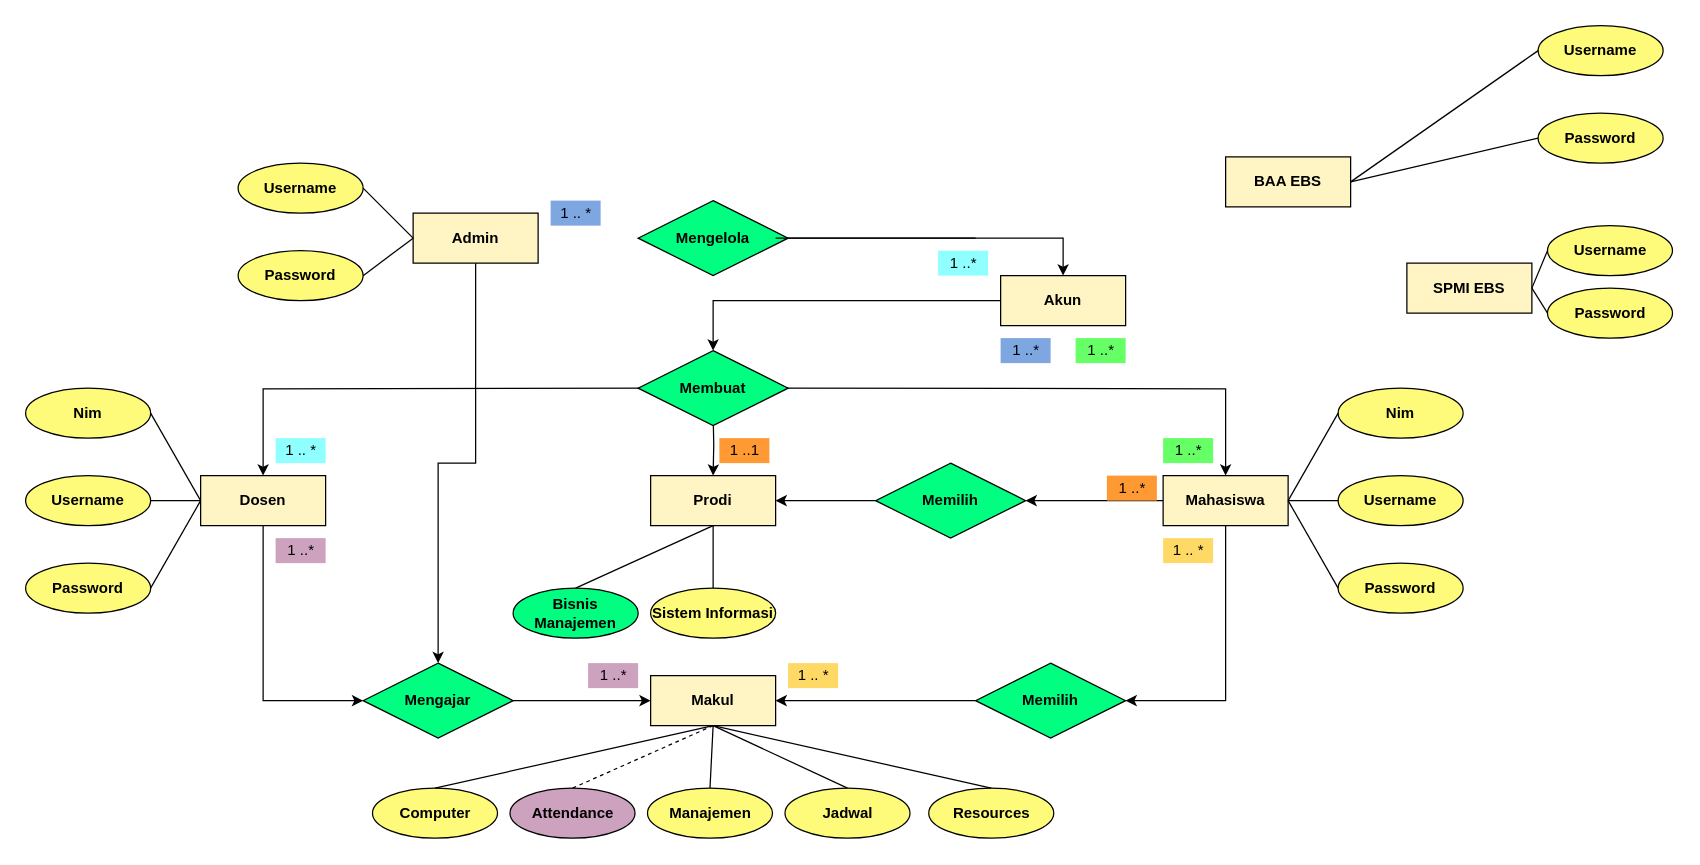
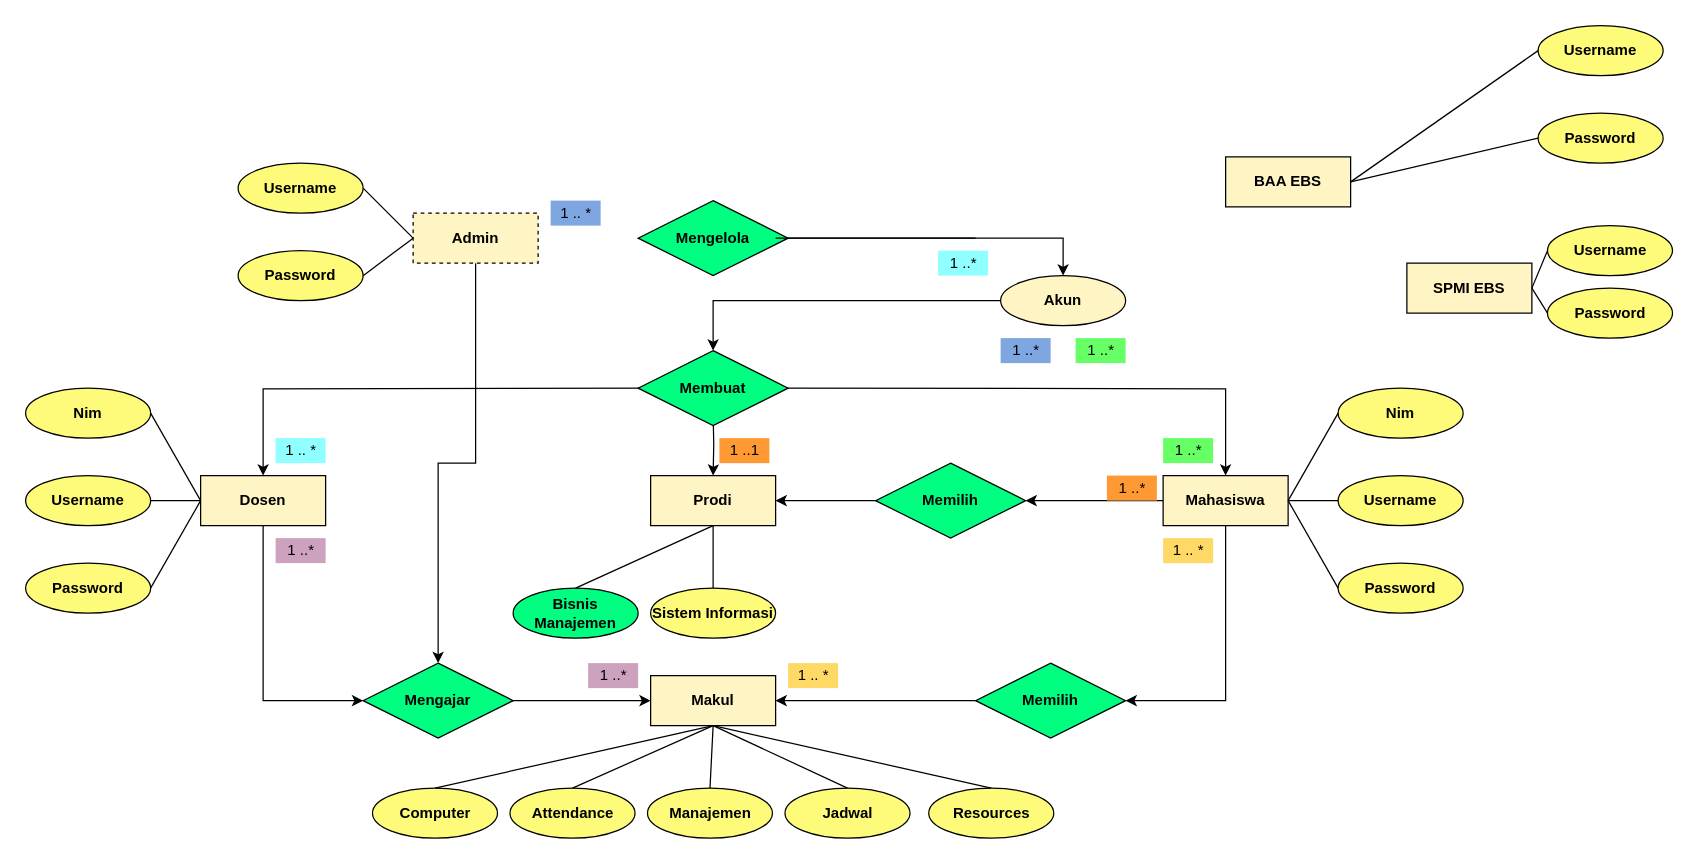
  <mxCell id="0" />
  <mxCell id="1" parent="0" />
  <mxCell id="2" value="Bisnis Manajemen" style="ellipse;whiteSpace=wrap;html=1;align=center;fontStyle=1;fillColor=#00ff80;" parent="1" vertex="1"><mxGeometry x="410" y="470" width="100" height="40" as="geometry" /></mxCell>
  <mxCell id="3" value="Sistem Informasi" style="ellipse;whiteSpace=wrap;html=1;align=center;fontStyle=1;fillColor=#FFFB7A;" parent="1" vertex="1"><mxGeometry x="520" y="470" width="100" height="40" as="geometry" /></mxCell>
  <mxCell id="4" value="Prodi" style="whiteSpace=wrap;html=1;align=center;fontStyle=1;fillColor=#FFF4C3;" parent="1" vertex="1"><mxGeometry x="520" y="380" width="100" height="40" as="geometry" /></mxCell>
  <mxCell id="5" style="edgeStyle=orthogonalEdgeStyle;rounded=0;orthogonalLoop=1;jettySize=auto;html=1;fontStyle=1" parent="1" source="6" target="12" edge="1"><mxGeometry relative="1" as="geometry"><mxPoint x="290" y="570" as="targetPoint" /><Array as="points"><mxPoint x="210" y="560" /></Array></mxGeometry></mxCell>
  <mxCell id="6" value="Dosen" style="whiteSpace=wrap;html=1;align=center;fontStyle=1;fillColor=#FFF4C3;" parent="1" vertex="1"><mxGeometry x="160" y="380" width="100" height="40" as="geometry" /></mxCell>
  <mxCell id="7" style="edgeStyle=orthogonalEdgeStyle;rounded=0;orthogonalLoop=1;jettySize=auto;html=1;entryX=1;entryY=0.5;entryDx=0;entryDy=0;fontStyle=1" parent="1" source="13" target="10" edge="1"><mxGeometry relative="1" as="geometry"><Array as="points" /></mxGeometry></mxCell>
  <mxCell id="8" style="edgeStyle=orthogonalEdgeStyle;rounded=0;orthogonalLoop=1;jettySize=auto;html=1;entryX=1;entryY=0.5;entryDx=0;entryDy=0;fontStyle=1" parent="1" source="9" target="26" edge="1"><mxGeometry relative="1" as="geometry"><mxPoint x="830" y="420" as="targetPoint" /></mxGeometry></mxCell>
  <mxCell id="9" value="Mahasiswa" style="whiteSpace=wrap;html=1;align=center;fontStyle=1;fillColor=#FFF4C3;" parent="1" vertex="1"><mxGeometry x="930" y="380" width="100" height="40" as="geometry" /></mxCell>
  <mxCell id="10" value="Makul" style="whiteSpace=wrap;html=1;align=center;fontStyle=1;fillColor=#FFF4C3;" parent="1" vertex="1"><mxGeometry x="520" y="540" width="100" height="40" as="geometry" /></mxCell>
  <mxCell id="11" style="edgeStyle=orthogonalEdgeStyle;rounded=0;orthogonalLoop=1;jettySize=auto;html=1;fontStyle=1" parent="1" source="12" target="10" edge="1"><mxGeometry relative="1" as="geometry" /></mxCell>
  <mxCell id="12" value="Mengajar" style="shape=rhombus;perimeter=rhombusPerimeter;whiteSpace=wrap;html=1;align=center;fontStyle=1;fillColor=#00FF80;" parent="1" vertex="1"><mxGeometry x="290" y="530" width="120" height="60" as="geometry" /></mxCell>
  <mxCell id="13" value="Memilih" style="shape=rhombus;perimeter=rhombusPerimeter;whiteSpace=wrap;html=1;align=center;fontStyle=1;fillColor=#00FF80;" parent="1" vertex="1"><mxGeometry x="780" y="530" width="120" height="60" as="geometry" /></mxCell>
  <mxCell id="14" style="edgeStyle=orthogonalEdgeStyle;rounded=0;orthogonalLoop=1;jettySize=auto;html=1;entryX=1;entryY=0.5;entryDx=0;entryDy=0;fontStyle=1" parent="1" source="9" target="13" edge="1"><mxGeometry relative="1" as="geometry"><mxPoint x="980" y="440" as="sourcePoint" /><mxPoint x="620" y="560" as="targetPoint" /><Array as="points"><mxPoint x="980" y="560" /></Array></mxGeometry></mxCell>
  <mxCell id="15" value="Jadwal" style="ellipse;whiteSpace=wrap;html=1;align=center;fontStyle=1;fillColor=#FFFB7A;" parent="1" vertex="1"><mxGeometry x="627.5" y="630" width="100" height="40" as="geometry" /></mxCell>
- <mxCell id="16" value="Attendance" style="ellipse;whiteSpace=wrap;html=1;align=center;fontStyle=1;fillColor=#cda2be;" parent="1" vertex="1"><mxGeometry x="407.5" y="630" width="100" height="40" as="geometry" /></mxCell>
+ <mxCell id="16" value="Attendance" style="ellipse;whiteSpace=wrap;html=1;align=center;fontStyle=1;fillColor=#FFFB7A;" parent="1" vertex="1"><mxGeometry x="407.5" y="630" width="100" height="40" as="geometry" /></mxCell>
  <mxCell id="17" value="Manajemen" style="ellipse;whiteSpace=wrap;html=1;align=center;fontStyle=1;fillColor=#FFFB7A;" parent="1" vertex="1"><mxGeometry x="517.5" y="630" width="100" height="40" as="geometry" /></mxCell>
  <mxCell id="18" value="Computer" style="ellipse;whiteSpace=wrap;html=1;align=center;fontStyle=1;fillColor=#FFFB7A;" parent="1" vertex="1"><mxGeometry x="297.5" y="630" width="100" height="40" as="geometry" /></mxCell>
  <mxCell id="19" value="" style="endArrow=none;html=1;rounded=0;entryX=0.5;entryY=0;entryDx=0;entryDy=0;exitX=0.5;exitY=1;exitDx=0;exitDy=0;fontStyle=1" parent="1" source="10" target="18" edge="1"><mxGeometry relative="1" as="geometry"><mxPoint x="560" y="540" as="sourcePoint" /><mxPoint x="720" y="540" as="targetPoint" /></mxGeometry></mxCell>
- <mxCell id="20" value="" style="endArrow=none;html=1;rounded=0;entryX=0.5;entryY=0;entryDx=0;entryDy=0;exitX=0.5;exitY=1;exitDx=0;exitDy=0;fontStyle=1;dashed=1;" parent="1" source="10" target="16" edge="1"><mxGeometry relative="1" as="geometry"><mxPoint x="560" y="540" as="sourcePoint" /><mxPoint x="720" y="540" as="targetPoint" /></mxGeometry></mxCell>
+ <mxCell id="20" value="" style="endArrow=none;html=1;rounded=0;entryX=0.5;entryY=0;entryDx=0;entryDy=0;exitX=0.5;exitY=1;exitDx=0;exitDy=0;fontStyle=1" parent="1" source="10" target="16" edge="1"><mxGeometry relative="1" as="geometry"><mxPoint x="560" y="540" as="sourcePoint" /><mxPoint x="720" y="540" as="targetPoint" /></mxGeometry></mxCell>
  <mxCell id="21" value="" style="endArrow=none;html=1;rounded=0;entryX=0.5;entryY=0;entryDx=0;entryDy=0;exitX=0.5;exitY=1;exitDx=0;exitDy=0;fontStyle=1" parent="1" source="10" target="17" edge="1"><mxGeometry relative="1" as="geometry"><mxPoint x="560" y="540" as="sourcePoint" /><mxPoint x="720" y="540" as="targetPoint" /></mxGeometry></mxCell>
  <mxCell id="22" value="" style="endArrow=none;html=1;rounded=0;entryX=0.5;entryY=0;entryDx=0;entryDy=0;exitX=0.5;exitY=1;exitDx=0;exitDy=0;fontStyle=1" parent="1" source="10" target="15" edge="1"><mxGeometry relative="1" as="geometry"><mxPoint x="560" y="540" as="sourcePoint" /><mxPoint x="720" y="540" as="targetPoint" /></mxGeometry></mxCell>
  <mxCell id="23" value="" style="endArrow=none;html=1;rounded=0;exitX=0.5;exitY=1;exitDx=0;exitDy=0;entryX=0.5;entryY=0;entryDx=0;entryDy=0;fontStyle=1" parent="1" source="4" target="2" edge="1"><mxGeometry relative="1" as="geometry"><mxPoint x="560" y="570" as="sourcePoint" /><mxPoint x="460" y="500" as="targetPoint" /></mxGeometry></mxCell>
  <mxCell id="24" value="" style="endArrow=none;html=1;rounded=0;fontStyle=1" parent="1" source="4" edge="1"><mxGeometry relative="1" as="geometry"><mxPoint x="570" y="470" as="sourcePoint" /><mxPoint x="570" y="470" as="targetPoint" /></mxGeometry></mxCell>
  <mxCell id="25" style="edgeStyle=orthogonalEdgeStyle;rounded=0;orthogonalLoop=1;jettySize=auto;html=1;entryX=1;entryY=0.5;entryDx=0;entryDy=0;fontStyle=1" parent="1" source="26" target="4" edge="1"><mxGeometry relative="1" as="geometry" /></mxCell>
  <mxCell id="26" value="Memilih" style="shape=rhombus;perimeter=rhombusPerimeter;whiteSpace=wrap;html=1;align=center;fontStyle=1;fillColor=#00FF80;" parent="1" vertex="1"><mxGeometry x="700" y="370" width="120" height="60" as="geometry" /></mxCell>
  <mxCell id="27" value="Password" style="ellipse;whiteSpace=wrap;html=1;align=center;fontStyle=1;fillColor=#FFFB7A;" parent="1" vertex="1"><mxGeometry x="1070" y="450" width="100" height="40" as="geometry" /></mxCell>
  <mxCell id="28" value="Username" style="ellipse;whiteSpace=wrap;html=1;align=center;fontStyle=1;fillColor=#FFFB7A;" parent="1" vertex="1"><mxGeometry x="1070" y="380" width="100" height="40" as="geometry" /></mxCell>
  <mxCell id="29" value="Nim" style="ellipse;whiteSpace=wrap;html=1;align=center;fontStyle=1;fillColor=#FFFB7A;" parent="1" vertex="1"><mxGeometry x="1070" y="310" width="100" height="40" as="geometry" /></mxCell>
  <mxCell id="30" value="Password" style="ellipse;whiteSpace=wrap;html=1;align=center;fontStyle=1;fillColor=#FFFB7A;" parent="1" vertex="1"><mxGeometry x="20" y="450" width="100" height="40" as="geometry" /></mxCell>
  <mxCell id="31" value="Username" style="ellipse;whiteSpace=wrap;html=1;align=center;fontStyle=1;fillColor=#FFFB7A;" parent="1" vertex="1"><mxGeometry x="20" y="380" width="100" height="40" as="geometry" /></mxCell>
  <mxCell id="32" value="Nim" style="ellipse;whiteSpace=wrap;html=1;align=center;fontStyle=1;fillColor=#FFFB7A;" parent="1" vertex="1"><mxGeometry x="20" y="310" width="100" height="40" as="geometry" /></mxCell>
  <mxCell id="33" style="edgeStyle=orthogonalEdgeStyle;rounded=0;orthogonalLoop=1;jettySize=auto;html=1;entryX=0.5;entryY=0;entryDx=0;entryDy=0;fontStyle=1" parent="1" target="6" edge="1"><mxGeometry relative="1" as="geometry"><mxPoint x="520" y="310" as="sourcePoint" /></mxGeometry></mxCell>
  <mxCell id="34" style="edgeStyle=orthogonalEdgeStyle;rounded=0;orthogonalLoop=1;jettySize=auto;html=1;entryX=0.5;entryY=0;entryDx=0;entryDy=0;fontStyle=1" parent="1" target="9" edge="1"><mxGeometry relative="1" as="geometry"><mxPoint x="620" y="310" as="sourcePoint" /></mxGeometry></mxCell>
  <mxCell id="35" style="edgeStyle=orthogonalEdgeStyle;rounded=0;orthogonalLoop=1;jettySize=auto;html=1;entryX=0.5;entryY=0;entryDx=0;entryDy=0;fontStyle=1" parent="1" target="4" edge="1"><mxGeometry relative="1" as="geometry"><mxPoint x="570" y="330" as="sourcePoint" /></mxGeometry></mxCell>
  <mxCell id="36" value="Membuat" style="shape=rhombus;perimeter=rhombusPerimeter;whiteSpace=wrap;html=1;align=center;fontStyle=1;fillColor=#00FF80;" parent="1" vertex="1"><mxGeometry x="510" y="280" width="120" height="60" as="geometry" /></mxCell>
  <mxCell id="37" value="" style="endArrow=none;html=1;rounded=0;exitX=1;exitY=0.5;exitDx=0;exitDy=0;entryX=0;entryY=0.5;entryDx=0;entryDy=0;fontStyle=1" parent="1" source="32" target="6" edge="1"><mxGeometry relative="1" as="geometry"><mxPoint x="560" y="430" as="sourcePoint" /><mxPoint x="720" y="430" as="targetPoint" /></mxGeometry></mxCell>
  <mxCell id="38" value="" style="endArrow=none;html=1;rounded=0;entryX=1;entryY=0.5;entryDx=0;entryDy=0;exitX=0;exitY=0.5;exitDx=0;exitDy=0;fontStyle=1" parent="1" source="6" target="31" edge="1"><mxGeometry relative="1" as="geometry"><mxPoint x="560" y="430" as="sourcePoint" /><mxPoint x="720" y="430" as="targetPoint" /></mxGeometry></mxCell>
  <mxCell id="39" value="" style="endArrow=none;html=1;rounded=0;entryX=1;entryY=0.5;entryDx=0;entryDy=0;exitX=0;exitY=0.5;exitDx=0;exitDy=0;fontStyle=1" parent="1" source="6" target="30" edge="1"><mxGeometry relative="1" as="geometry"><mxPoint x="170" y="410" as="sourcePoint" /><mxPoint x="130" y="410" as="targetPoint" /></mxGeometry></mxCell>
  <mxCell id="40" value="" style="endArrow=none;html=1;rounded=0;entryX=0;entryY=0.5;entryDx=0;entryDy=0;exitX=1;exitY=0.5;exitDx=0;exitDy=0;fontStyle=1" parent="1" source="9" target="28" edge="1"><mxGeometry relative="1" as="geometry"><mxPoint x="180" y="420" as="sourcePoint" /><mxPoint x="140" y="420" as="targetPoint" /></mxGeometry></mxCell>
  <mxCell id="41" value="" style="endArrow=none;html=1;rounded=0;entryX=0;entryY=0.5;entryDx=0;entryDy=0;exitX=1;exitY=0.5;exitDx=0;exitDy=0;fontStyle=1" parent="1" source="9" target="27" edge="1"><mxGeometry relative="1" as="geometry"><mxPoint x="1020" y="400" as="sourcePoint" /><mxPoint x="1080" y="410" as="targetPoint" /></mxGeometry></mxCell>
  <mxCell id="42" value="" style="endArrow=none;html=1;rounded=0;entryX=0;entryY=0.5;entryDx=0;entryDy=0;exitX=1;exitY=0.5;exitDx=0;exitDy=0;fontStyle=1" parent="1" source="9" target="29" edge="1"><mxGeometry relative="1" as="geometry"><mxPoint x="1050" y="420" as="sourcePoint" /><mxPoint x="1090" y="420" as="targetPoint" /></mxGeometry></mxCell>
  <mxCell id="43" style="edgeStyle=orthogonalEdgeStyle;rounded=0;orthogonalLoop=1;jettySize=auto;html=1;entryX=0.5;entryY=0;entryDx=0;entryDy=0;" edge="1" parent="1" source="44" target="36"><mxGeometry relative="1" as="geometry" /></mxCell>
- <mxCell id="44" value="Akun" style="whiteSpace=wrap;html=1;align=center;fontStyle=1;fillColor=#FFF4C3;" parent="1" vertex="1"><mxGeometry x="800" y="220" width="100" height="40" as="geometry" /></mxCell>
+ <mxCell id="44" value="Akun" style="ellipse;whiteSpace=wrap;html=1;align=center;fontStyle=1;fillColor=#FFF4C3;" parent="1" vertex="1"><mxGeometry x="800" y="220" width="100" height="40" as="geometry" /></mxCell>
  <mxCell id="45" style="edgeStyle=orthogonalEdgeStyle;rounded=0;orthogonalLoop=1;jettySize=auto;html=1;fontStyle=1;" edge="1" parent="1" source="46" target="12"><mxGeometry relative="1" as="geometry"><mxPoint x="550" y="190" as="targetPoint" /></mxGeometry></mxCell>
- <mxCell id="46" value="Admin" style="whiteSpace=wrap;html=1;align=center;fontStyle=1;fillColor=#FFF4C3;" parent="1" vertex="1"><mxGeometry x="330" y="170" width="100" height="40" as="geometry" /></mxCell>
+ <mxCell id="46" value="Admin" style="whiteSpace=wrap;html=1;align=center;fontStyle=1;fillColor=#FFF4C3;dashed=1;" parent="1" vertex="1"><mxGeometry x="330" y="170" width="100" height="40" as="geometry" /></mxCell>
  <mxCell id="47" style="edgeStyle=orthogonalEdgeStyle;rounded=0;orthogonalLoop=1;jettySize=auto;html=1;entryX=0.5;entryY=0;entryDx=0;entryDy=0;fontStyle=1" edge="1" parent="1" source="48" target="44"><mxGeometry relative="1" as="geometry" /></mxCell>
  <mxCell id="48" value="Mengelola" style="shape=rhombus;perimeter=rhombusPerimeter;whiteSpace=wrap;html=1;align=center;fontStyle=1;fillColor=#00FF80;" vertex="1" parent="1"><mxGeometry x="510" y="160" width="120" height="60" as="geometry" /></mxCell>
  <mxCell id="49" value="1 ..*" style="text;html=1;align=center;verticalAlign=middle;resizable=0;points=[];autosize=1;fillColor=#7EA6E0;" vertex="1" parent="1"><mxGeometry x="800" y="270" width="40" height="20" as="geometry" /></mxCell>
  <mxCell id="50" value="1 .. *" style="text;html=1;align=center;verticalAlign=middle;resizable=0;points=[];autosize=1;fillColor=#7EA6E0;" vertex="1" parent="1"><mxGeometry x="440" y="160" width="40" height="20" as="geometry" /></mxCell>
  <mxCell id="51" value="1 .. *" style="text;html=1;align=center;verticalAlign=middle;resizable=0;points=[];autosize=1;fillColor=#8FFFFF;" vertex="1" parent="1"><mxGeometry x="220" y="350" width="40" height="20" as="geometry" /></mxCell>
  <mxCell id="52" value="1 ..*" style="text;html=1;align=center;verticalAlign=middle;resizable=0;points=[];autosize=1;fillColor=#8FFFFF;" vertex="1" parent="1"><mxGeometry x="750" y="200" width="40" height="20" as="geometry" /></mxCell>
  <mxCell id="53" value="1 ..*" style="text;html=1;align=center;verticalAlign=middle;resizable=0;points=[];autosize=1;fillColor=#66FF66;" vertex="1" parent="1"><mxGeometry x="930" y="350" width="40" height="20" as="geometry" /></mxCell>
  <mxCell id="54" value="1 ..*" style="text;html=1;align=center;verticalAlign=middle;resizable=0;points=[];autosize=1;fillColor=#66FF66;" vertex="1" parent="1"><mxGeometry x="860" y="270" width="40" height="20" as="geometry" /></mxCell>
  <mxCell id="55" value="1 .. *" style="text;html=1;align=center;verticalAlign=middle;resizable=0;points=[];autosize=1;fillColor=#FFD966;" vertex="1" parent="1"><mxGeometry x="630" y="530" width="40" height="20" as="geometry" /></mxCell>
  <mxCell id="56" value="1 .. *" style="text;html=1;align=center;verticalAlign=middle;resizable=0;points=[];autosize=1;fillColor=#FFD966;" vertex="1" parent="1"><mxGeometry x="930" y="430" width="40" height="20" as="geometry" /></mxCell>
  <mxCell id="57" value="1 ..1" style="text;html=1;align=center;verticalAlign=middle;resizable=0;points=[];autosize=1;fillColor=#FF9933;" vertex="1" parent="1"><mxGeometry x="575" y="350" width="40" height="20" as="geometry" /></mxCell>
  <mxCell id="58" value="1 ..*" style="text;html=1;align=center;verticalAlign=middle;resizable=0;points=[];autosize=1;fillColor=#FF9933;" vertex="1" parent="1"><mxGeometry x="885" y="380" width="40" height="20" as="geometry" /></mxCell>
  <mxCell id="59" value="1 ..*" style="text;html=1;align=center;verticalAlign=middle;resizable=0;points=[];autosize=1;fillColor=#CDA2BE;" vertex="1" parent="1"><mxGeometry x="470" y="530" width="40" height="20" as="geometry" /></mxCell>
  <mxCell id="60" value="1 ..*" style="text;html=1;align=center;verticalAlign=middle;resizable=0;points=[];autosize=1;fillColor=#CDA2BE;" vertex="1" parent="1"><mxGeometry x="220" y="430" width="40" height="20" as="geometry" /></mxCell>
  <mxCell id="61" value="Username" style="ellipse;whiteSpace=wrap;html=1;align=center;fillColor=#FFFB7A;fontStyle=1" vertex="1" parent="1"><mxGeometry x="190" y="130" width="100" height="40" as="geometry" /></mxCell>
  <mxCell id="62" value="Password" style="ellipse;whiteSpace=wrap;html=1;align=center;fillColor=#FFFB7A;fontStyle=1" vertex="1" parent="1"><mxGeometry x="190" y="200" width="100" height="40" as="geometry" /></mxCell>
  <mxCell id="63" value="" style="endArrow=none;html=1;rounded=0;exitX=1;exitY=0.5;exitDx=0;exitDy=0;entryX=0;entryY=0.5;entryDx=0;entryDy=0;" edge="1" parent="1" source="61" target="46"><mxGeometry relative="1" as="geometry"><mxPoint x="460" y="430" as="sourcePoint" /><mxPoint x="620" y="430" as="targetPoint" /></mxGeometry></mxCell>
  <mxCell id="64" value="" style="endArrow=none;html=1;rounded=0;entryX=0;entryY=0.5;entryDx=0;entryDy=0;exitX=1;exitY=0.5;exitDx=0;exitDy=0;" edge="1" parent="1" source="62" target="46"><mxGeometry relative="1" as="geometry"><mxPoint x="460" y="430" as="sourcePoint" /><mxPoint x="620" y="430" as="targetPoint" /></mxGeometry></mxCell>
  <mxCell id="65" value="Resources" style="ellipse;whiteSpace=wrap;html=1;align=center;fontStyle=1;fillColor=#FFFB7A;" vertex="1" parent="1"><mxGeometry x="742.5" y="630" width="100" height="40" as="geometry" /></mxCell>
  <mxCell id="66" value="" style="endArrow=none;html=1;rounded=0;exitX=0.5;exitY=1;exitDx=0;exitDy=0;entryX=0.5;entryY=0;entryDx=0;entryDy=0;" edge="1" parent="1" source="10" target="65"><mxGeometry relative="1" as="geometry"><mxPoint x="620" y="430" as="sourcePoint" /><mxPoint x="780" y="430" as="targetPoint" /></mxGeometry></mxCell>
  <mxCell id="67" value="SPMI EBS" style="whiteSpace=wrap;html=1;align=center;fontStyle=1;fillColor=#FFF4C3;" vertex="1" parent="1"><mxGeometry x="1125" y="210" width="100" height="40" as="geometry" /></mxCell>
  <mxCell id="68" value="BAA EBS" style="whiteSpace=wrap;html=1;align=center;fontStyle=1;fillColor=#FFF4C3;" vertex="1" parent="1"><mxGeometry x="980" y="125" width="100" height="40" as="geometry" /></mxCell>
  <mxCell id="69" value="Username" style="ellipse;whiteSpace=wrap;html=1;align=center;fillColor=#FFFB7A;fontStyle=1" vertex="1" parent="1"><mxGeometry x="1230" y="20" width="100" height="40" as="geometry" /></mxCell>
  <mxCell id="70" value="Password" style="ellipse;whiteSpace=wrap;html=1;align=center;fillColor=#FFFB7A;fontStyle=1" vertex="1" parent="1"><mxGeometry x="1230" y="90" width="100" height="40" as="geometry" /></mxCell>
  <mxCell id="71" value="Username" style="ellipse;whiteSpace=wrap;html=1;align=center;fillColor=#FFFB7A;fontStyle=1" vertex="1" parent="1"><mxGeometry x="1237.5" y="180" width="100" height="40" as="geometry" /></mxCell>
  <mxCell id="72" value="Password" style="ellipse;whiteSpace=wrap;html=1;align=center;fillColor=#FFFB7A;fontStyle=1" vertex="1" parent="1"><mxGeometry x="1237.5" y="230" width="100" height="40" as="geometry" /></mxCell>
  <mxCell id="73" value="" style="endArrow=none;html=1;rounded=0;exitX=0;exitY=0.5;exitDx=0;exitDy=0;entryX=1;entryY=0.5;entryDx=0;entryDy=0;" edge="1" parent="1" source="71" target="67"><mxGeometry relative="1" as="geometry"><mxPoint x="1472.5" y="470" as="sourcePoint" /><mxPoint x="1332.5" y="230" as="targetPoint" /></mxGeometry></mxCell>
  <mxCell id="74" value="" style="endArrow=none;html=1;rounded=0;entryX=1;entryY=0.5;entryDx=0;entryDy=0;exitX=0;exitY=0.5;exitDx=0;exitDy=0;" edge="1" parent="1" source="72" target="67"><mxGeometry relative="1" as="geometry"><mxPoint x="1472.5" y="470" as="sourcePoint" /><mxPoint x="1332.5" y="230" as="targetPoint" /></mxGeometry></mxCell>
  <mxCell id="75" value="" style="endArrow=none;html=1;rounded=0;" edge="1" parent="1"><mxGeometry relative="1" as="geometry"><mxPoint x="620" y="190" as="sourcePoint" /><mxPoint x="780" y="190" as="targetPoint" /></mxGeometry></mxCell>
  <mxCell id="76" value="" style="endArrow=none;html=1;rounded=0;entryX=0;entryY=0.5;entryDx=0;entryDy=0;exitX=1;exitY=0.5;exitDx=0;exitDy=0;" edge="1" parent="1" source="68" target="69"><mxGeometry relative="1" as="geometry"><mxPoint x="1070" y="58.82" as="sourcePoint" /><mxPoint x="1230" y="58.82" as="targetPoint" /></mxGeometry></mxCell>
  <mxCell id="77" value="" style="endArrow=none;html=1;rounded=0;entryX=0;entryY=0.5;entryDx=0;entryDy=0;exitX=1;exitY=0.5;exitDx=0;exitDy=0;" edge="1" parent="1" source="68" target="70"><mxGeometry relative="1" as="geometry"><mxPoint x="710" y="180" as="sourcePoint" /><mxPoint x="870" y="180" as="targetPoint" /></mxGeometry></mxCell>
